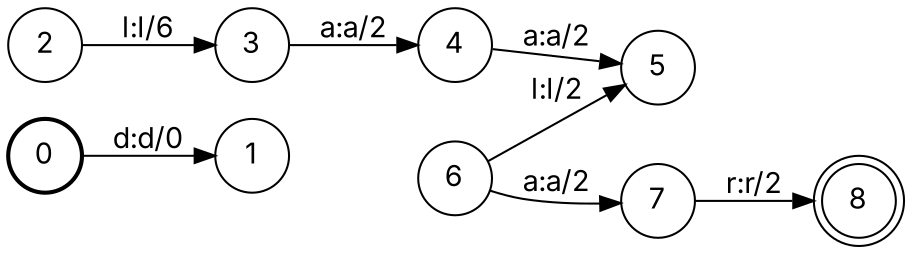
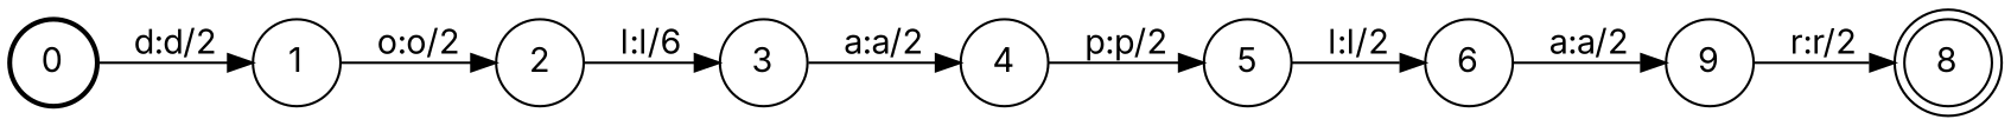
  digraph {
    fontname=Inter
    nodesep=0.25
    rankdir=LR
    ranksep=0.4
    node [fontname=Inter fontsize=14 shape=circle style=solid]
    edge [fontname=Inter fontsize=14]
    n1 [label=0 style=bold]
    n2 [label=1]
    n3 [label=2]
    n4 [label=3]
    n5 [label=4]
    n6 [label=5]
    n7 [label=6]
-   n8 [label=7]
+   n8 [label=9]
    n9 [label=8 shape=doublecircle]
-   n1 -> n2 [label="d:d/0"]
+   n1 -> n2 [label="d:d/2"]
+   n2 -> n3 [label="o:o/2"]
    n3 -> n4 [label="l:l/6"]
    n4 -> n5 [label="a:a/2"]
-   n5 -> n6 [label="a:a/2"]
-   n7 -> n6 [label="l:l/2"]
+   n5 -> n6 [label="p:p/2"]
+   n6 -> n7 [label="l:l/2"]
    n7 -> n8 [label="a:a/2"]
    n8 -> n9 [label="r:r/2"]
  }
